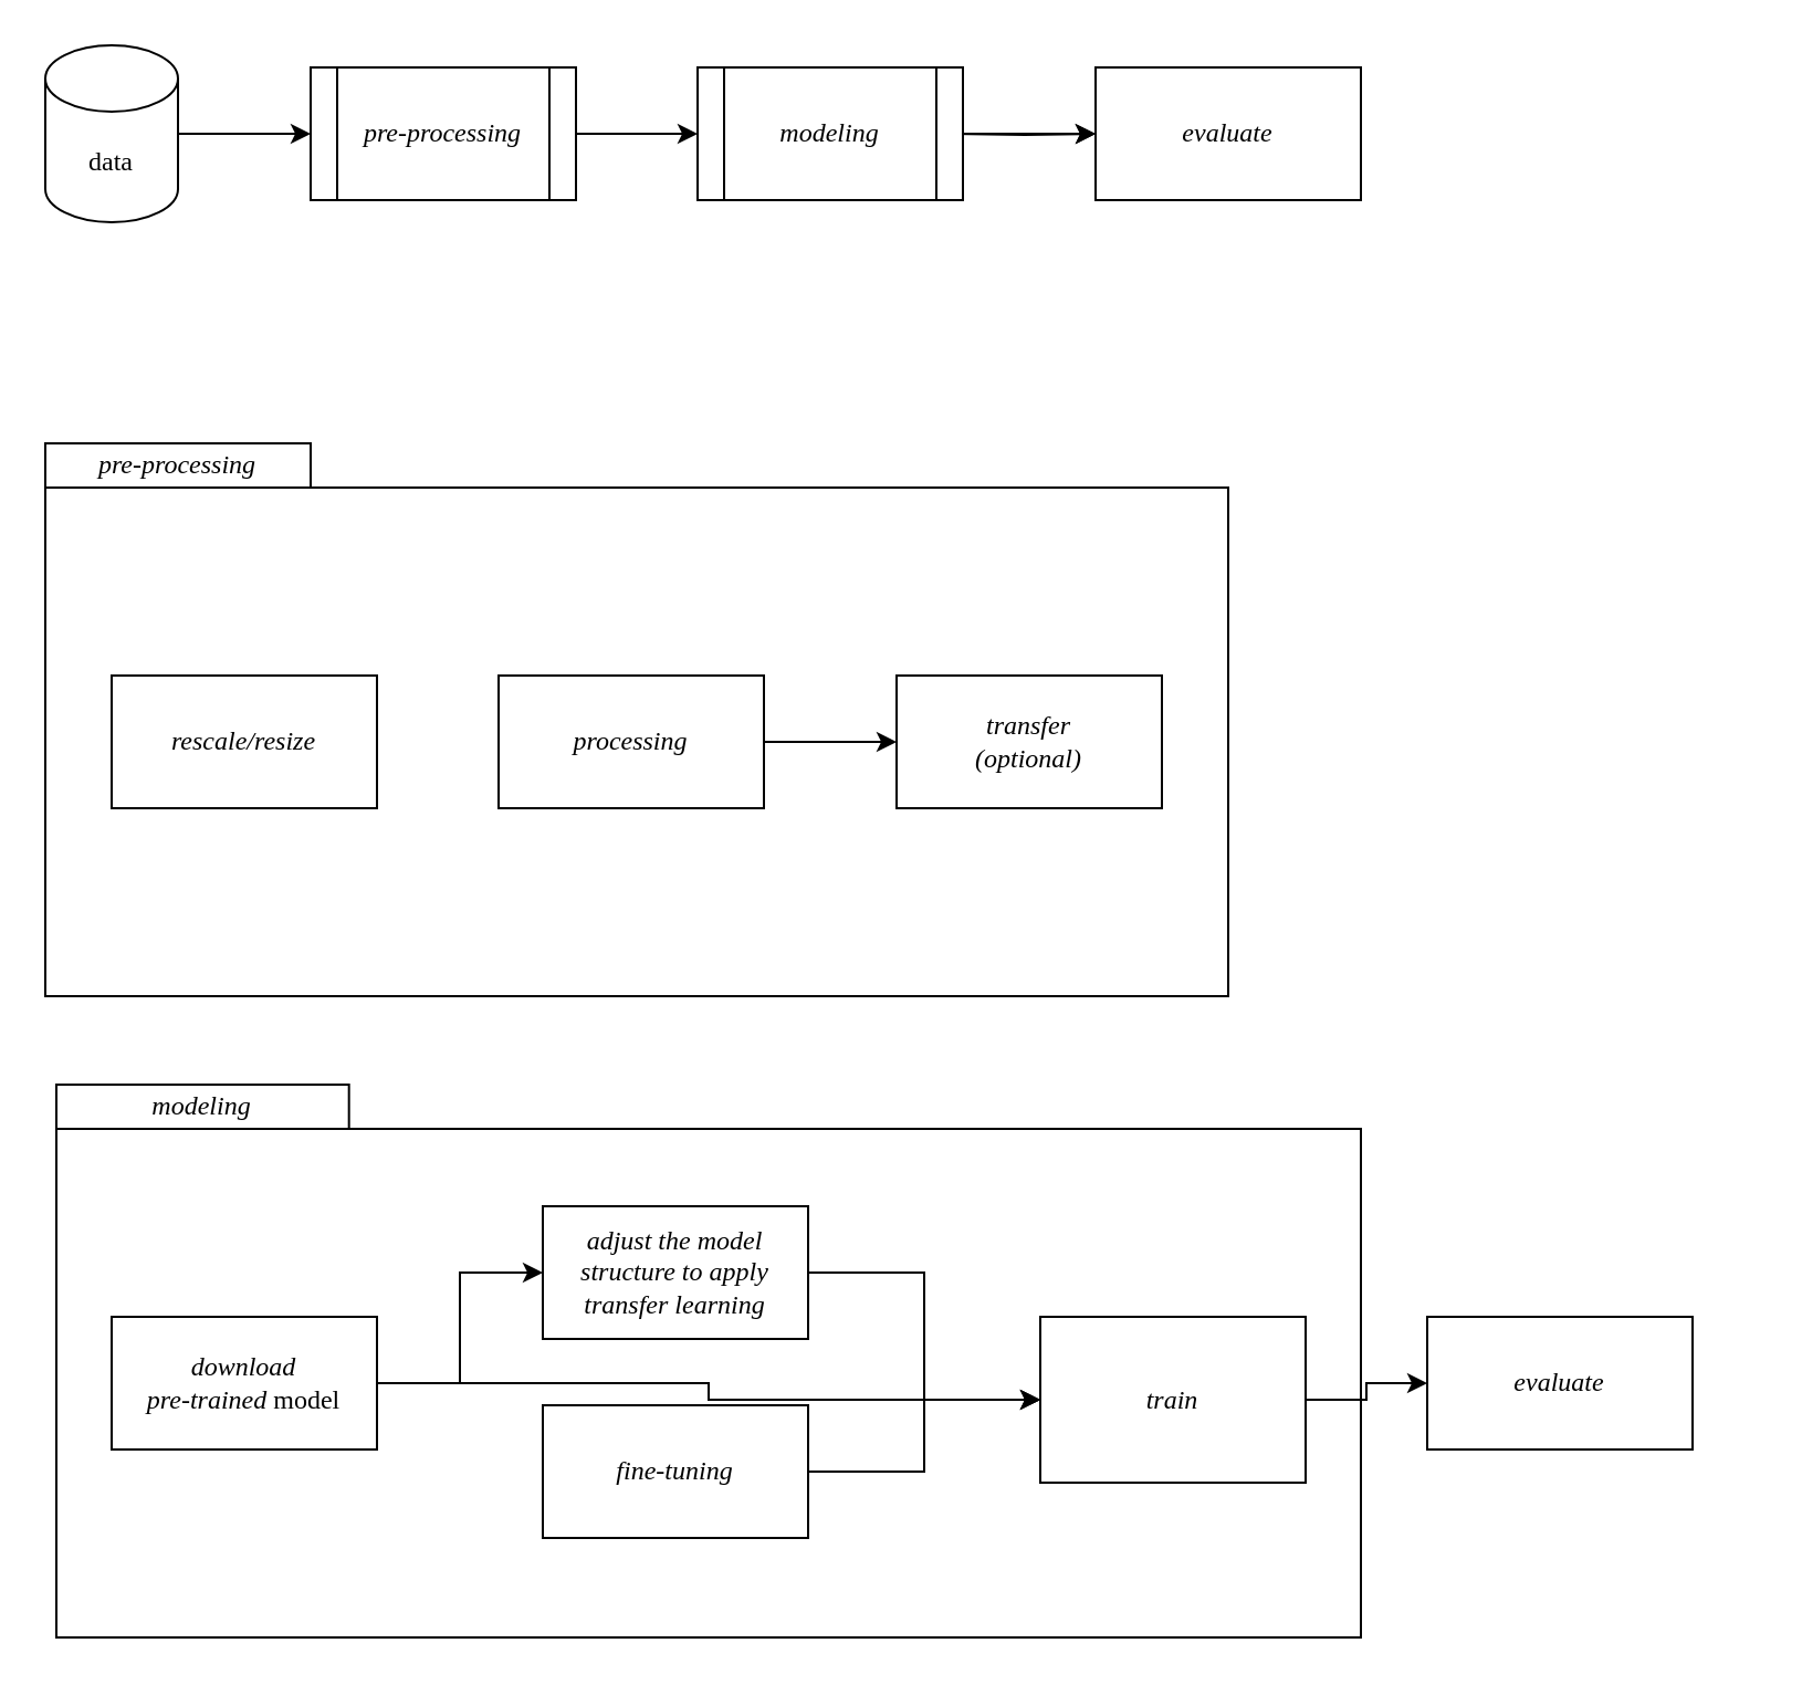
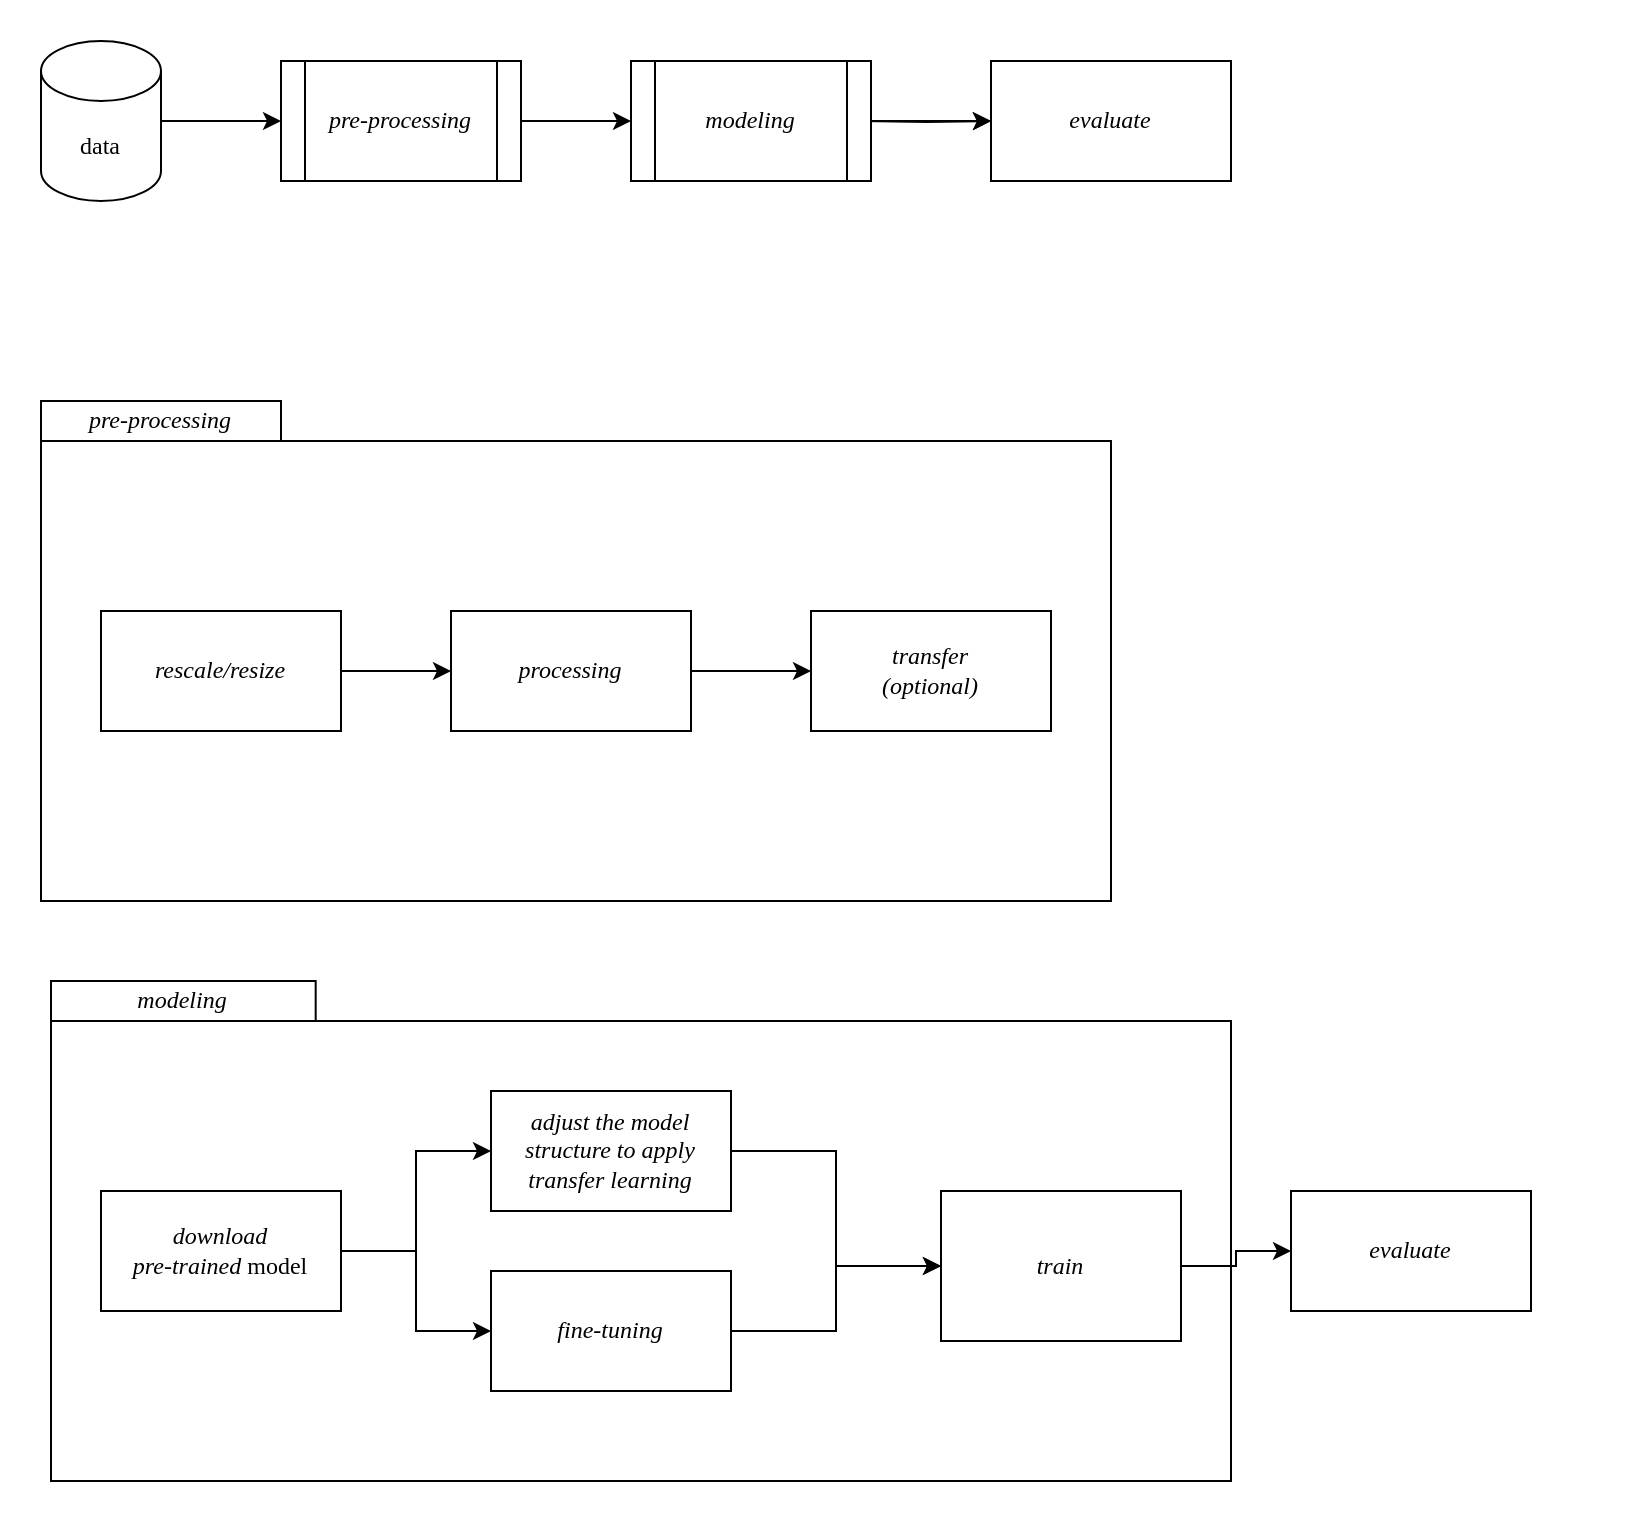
  <mxCell id="0" />
  <mxCell id="1" parent="0" />
  <mxCell id="2" style="edgeStyle=orthogonalEdgeStyle;rounded=0;orthogonalLoop=1;jettySize=auto;html=1;entryX=0;entryY=0.5;entryDx=0;entryDy=0;" parent="1" source="3" target="5" edge="1"><mxGeometry relative="1" as="geometry" /></mxCell>
  <mxCell id="3" value="&lt;font face=&quot;Times New Roman&quot;&gt;data&lt;/font&gt;" style="shape=cylinder3;whiteSpace=wrap;html=1;boundedLbl=1;backgroundOutline=1;size=15;" parent="1" vertex="1"><mxGeometry x="20" y="20" width="60" height="80" as="geometry" /></mxCell>
  <mxCell id="4" style="edgeStyle=orthogonalEdgeStyle;rounded=0;orthogonalLoop=1;jettySize=auto;html=1;entryX=0;entryY=0.5;entryDx=0;entryDy=0;" parent="1" source="5" target="17" edge="1"><mxGeometry relative="1" as="geometry"><mxPoint x="310" y="60" as="targetPoint" /></mxGeometry></mxCell>
  <mxCell id="5" value="&lt;i&gt;&lt;font face=&quot;Times New Roman&quot;&gt;pre-processing&lt;/font&gt;&lt;/i&gt;" style="shape=process;whiteSpace=wrap;html=1;backgroundOutline=1;" parent="1" vertex="1"><mxGeometry x="140" y="30" width="120" height="60" as="geometry" /></mxCell>
  <mxCell id="6" style="edgeStyle=orthogonalEdgeStyle;rounded=0;orthogonalLoop=1;jettySize=auto;html=1;exitX=1;exitY=0.5;exitDx=0;exitDy=0;" parent="1" target="7" edge="1"><mxGeometry relative="1" as="geometry"><mxPoint x="430" y="60" as="sourcePoint" /></mxGeometry></mxCell>
  <mxCell id="7" value="&lt;i&gt;&lt;font face=&quot;Times New Roman&quot;&gt;evaluate&lt;/font&gt;&lt;/i&gt;" style="rounded=0;whiteSpace=wrap;html=1;" parent="1" vertex="1"><mxGeometry x="495" y="30" width="120" height="60" as="geometry" /></mxCell>
  <mxCell id="8" value="" style="group" parent="1" vertex="1" connectable="0"><mxGeometry x="20" y="200" width="535" height="250" as="geometry" /></mxCell>
  <mxCell id="9" value="" style="rounded=0;whiteSpace=wrap;html=1;" parent="8" vertex="1"><mxGeometry y="20" width="535" height="230" as="geometry" /></mxCell>
  <mxCell id="10" value="&lt;i&gt;&lt;font face=&quot;Times New Roman&quot;&gt;rescale/resize&lt;/font&gt;&lt;/i&gt;" style="rounded=0;whiteSpace=wrap;html=1;" parent="8" vertex="1"><mxGeometry x="30" y="105" width="120" height="60" as="geometry" /></mxCell>
  <mxCell id="11" value="&lt;i&gt;&lt;font face=&quot;Times New Roman&quot;&gt;processing&lt;/font&gt;&lt;/i&gt;" style="rounded=0;whiteSpace=wrap;html=1;" parent="8" vertex="1"><mxGeometry x="205" y="105" width="120" height="60" as="geometry" /></mxCell>
+ <mxCell id="12" style="edgeStyle=orthogonalEdgeStyle;rounded=0;orthogonalLoop=1;jettySize=auto;html=1;" parent="8" source="10" target="11" edge="1"><mxGeometry relative="1" as="geometry" /></mxCell>
  <mxCell id="13" value="&lt;i&gt;&lt;font face=&quot;Times New Roman&quot;&gt;transfer&lt;br&gt;(optional)&lt;/font&gt;&lt;/i&gt;" style="rounded=0;whiteSpace=wrap;html=1;" parent="8" vertex="1"><mxGeometry x="385" y="105" width="120" height="60" as="geometry" /></mxCell>
  <mxCell id="14" style="edgeStyle=orthogonalEdgeStyle;rounded=0;orthogonalLoop=1;jettySize=auto;html=1;" parent="8" source="11" target="13" edge="1"><mxGeometry relative="1" as="geometry" /></mxCell>
  <mxCell id="15" value="&lt;font face=&quot;Times New Roman&quot;&gt;&lt;i&gt;pre-processing&lt;/i&gt;&lt;/font&gt;" style="rounded=0;whiteSpace=wrap;html=1;" parent="8" vertex="1"><mxGeometry width="120" height="20" as="geometry" /></mxCell>
  <mxCell id="16" value="" style="edgeStyle=orthogonalEdgeStyle;rounded=0;orthogonalLoop=1;jettySize=auto;html=1;exitX=1;exitY=0.5;exitDx=0;exitDy=0;" edge="1" parent="1" source="17" target="7"><mxGeometry relative="1" as="geometry" /></mxCell>
  <mxCell id="17" value="&lt;font face=&quot;Times New Roman&quot;&gt;&lt;i&gt;modeling&lt;/i&gt;&lt;/font&gt;" style="shape=process;whiteSpace=wrap;html=1;backgroundOutline=1;" vertex="1" parent="1"><mxGeometry x="315" y="30" width="120" height="60" as="geometry" /></mxCell>
  <mxCell id="18" value="" style="group" vertex="1" connectable="0" parent="1"><mxGeometry x="25" y="490" width="768" height="250" as="geometry" /></mxCell>
  <mxCell id="19" value="" style="rounded=0;whiteSpace=wrap;html=1;" vertex="1" parent="18"><mxGeometry y="20" width="590" height="230" as="geometry" /></mxCell>
  <mxCell id="20" style="edgeStyle=orthogonalEdgeStyle;rounded=0;orthogonalLoop=1;jettySize=auto;html=1;" edge="1" parent="18"><mxGeometry relative="1" as="geometry"><mxPoint x="226.075" y="135" as="targetPoint" /></mxGeometry></mxCell>
  <mxCell id="21" style="edgeStyle=orthogonalEdgeStyle;rounded=0;orthogonalLoop=1;jettySize=auto;html=1;" edge="1" parent="18"><mxGeometry relative="1" as="geometry"><mxPoint x="424.579" y="135" as="targetPoint" /></mxGeometry></mxCell>
  <mxCell id="22" value="&lt;font face=&quot;Times New Roman&quot;&gt;&lt;i&gt;modeling&lt;/i&gt;&lt;/font&gt;" style="rounded=0;whiteSpace=wrap;html=1;" vertex="1" parent="18"><mxGeometry width="132.336" height="20" as="geometry" /></mxCell>
  <mxCell id="23" value="&lt;font face=&quot;Times New Roman&quot;&gt;&lt;i&gt;download&lt;/i&gt;&lt;br&gt;&lt;i&gt;pre-trained&lt;/i&gt;&amp;nbsp;model&lt;/font&gt;" style="rounded=0;whiteSpace=wrap;html=1;" vertex="1" parent="18"><mxGeometry x="25" y="105" width="120" height="60" as="geometry" /></mxCell>
  <mxCell id="24" value="&lt;font face=&quot;Times New Roman&quot;&gt;&lt;i&gt;adjust the model structure to apply transfer learning&lt;/i&gt;&lt;/font&gt;" style="rounded=0;whiteSpace=wrap;html=1;" vertex="1" parent="18"><mxGeometry x="220" y="55" width="120" height="60" as="geometry" /></mxCell>
  <mxCell id="25" value="&lt;font face=&quot;Times New Roman&quot;&gt;&lt;i&gt;train&lt;/i&gt;&lt;/font&gt;" style="rounded=0;whiteSpace=wrap;html=1;" vertex="1" parent="18"><mxGeometry x="445" y="105" width="120" height="75" as="geometry" /></mxCell>
  <mxCell id="26" style="edgeStyle=orthogonalEdgeStyle;rounded=0;orthogonalLoop=1;jettySize=auto;html=1;" edge="1" parent="18" source="23" target="24"><mxGeometry relative="1" as="geometry" /></mxCell>
  <mxCell id="27" style="edgeStyle=orthogonalEdgeStyle;rounded=0;orthogonalLoop=1;jettySize=auto;html=1;" edge="1" parent="18" source="24" target="25"><mxGeometry relative="1" as="geometry" /></mxCell>
  <mxCell id="28" value="&lt;font face=&quot;Times New Roman&quot;&gt;&lt;i&gt;evaluate&lt;/i&gt;&lt;/font&gt;" style="rounded=0;whiteSpace=wrap;html=1;" vertex="1" parent="18"><mxGeometry x="620" y="105" width="120" height="60" as="geometry" /></mxCell>
  <mxCell id="29" style="edgeStyle=orthogonalEdgeStyle;rounded=0;orthogonalLoop=1;jettySize=auto;html=1;entryX=0;entryY=0.5;entryDx=0;entryDy=0;" edge="1" parent="18" source="25" target="28"><mxGeometry relative="1" as="geometry" /></mxCell>
  <mxCell id="30" style="edgeStyle=orthogonalEdgeStyle;rounded=0;orthogonalLoop=1;jettySize=auto;html=1;entryX=0;entryY=0.5;entryDx=0;entryDy=0;" edge="1" parent="18" source="31" target="25"><mxGeometry relative="1" as="geometry" /></mxCell>
  <mxCell id="31" value="&lt;font face=&quot;Times New Roman&quot;&gt;&lt;i&gt;fine-tuning&lt;/i&gt;&lt;/font&gt;" style="rounded=0;whiteSpace=wrap;html=1;" vertex="1" parent="18"><mxGeometry x="220" y="145" width="120" height="60" as="geometry" /></mxCell>
- <mxCell id="32" style="edgeStyle=orthogonalEdgeStyle;rounded=0;orthogonalLoop=1;jettySize=auto;html=1;" edge="1" parent="18" source="23" target="25"><mxGeometry relative="1" as="geometry" /></mxCell>
+ <mxCell id="32" style="edgeStyle=orthogonalEdgeStyle;rounded=0;orthogonalLoop=1;jettySize=auto;html=1;entryX=0;entryY=0.5;entryDx=0;entryDy=0;" edge="1" parent="18" source="23" target="31"><mxGeometry relative="1" as="geometry" /></mxCell>
